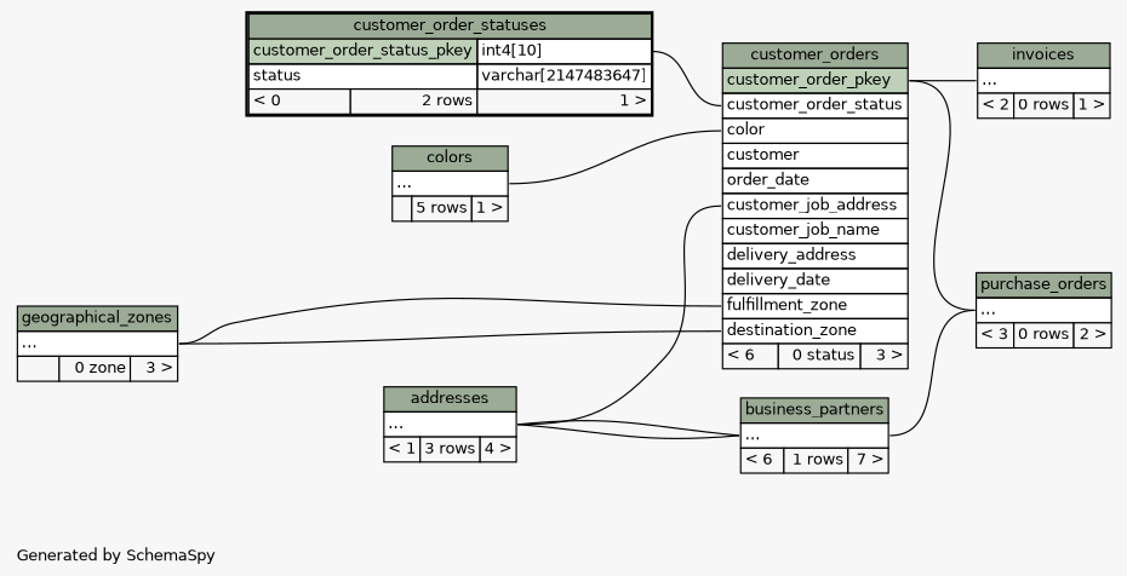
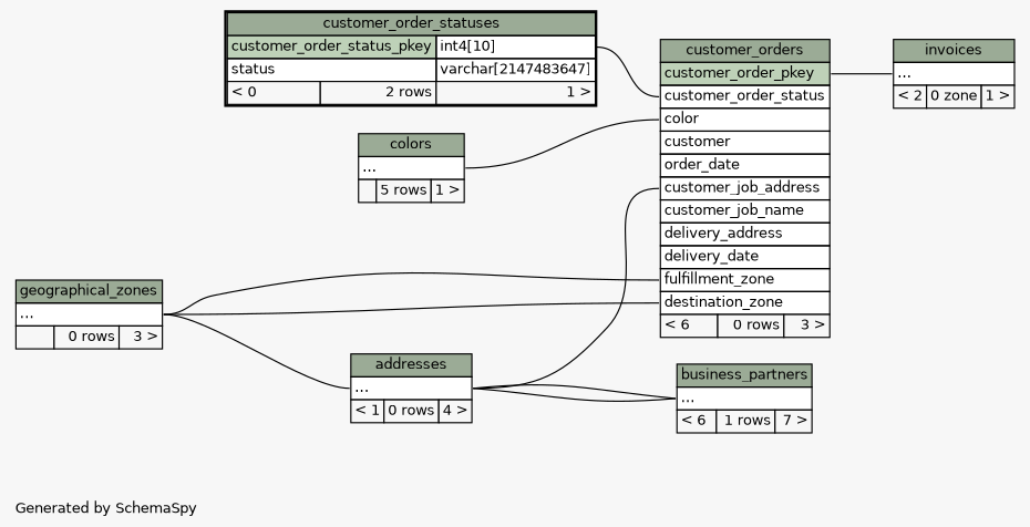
  digraph {
    bgcolor="#f7f7f7"
    fontname=Helvetica
    fontsize=11
    label="\nGenerated by SchemaSpy"
    labeljust=l
    nodesep=0.18
    rankdir=RL
    ranksep=0.46
    node [fontname=Helvetica fontsize=11 shape=plaintext]
    edge [arrowhead=none arrowsize=0.8 arrowtail=crowodot headport="elipses:e" tailport="elipses:w"]
-   n1 [label=<     <TABLE BORDER="0" CELLBORDER="1" CELLSPACING="0" BGCOLOR="#ffffff">       <TR><TD COLSPAN="3" BGCOLOR="#9bab96" ALIGN="CENTER">addresses</TD></TR>       <TR><TD PORT="elipses" COLSPAN="3" ALIGN="LEFT">...</TD></TR>       <TR><TD ALIGN="LEFT" BGCOLOR="#f7f7f7">&lt; 1</TD><TD ALIGN="RIGHT" BGCOLOR="#f7f7f7">3 rows</TD><TD ALIGN="RIGHT" BGCOLOR="#f7f7f7">4 &gt;</TD></TR>     </TABLE>>]
-   n2 [label=<     <TABLE BORDER="0" CELLBORDER="1" CELLSPACING="0" BGCOLOR="#ffffff">       <TR><TD COLSPAN="3" BGCOLOR="#9bab96" ALIGN="CENTER">geographical_zones</TD></TR>       <TR><TD PORT="elipses" COLSPAN="3" ALIGN="LEFT">...</TD></TR>       <TR><TD ALIGN="LEFT" BGCOLOR="#f7f7f7">  </TD><TD ALIGN="RIGHT" BGCOLOR="#f7f7f7">0 zone</TD><TD ALIGN="RIGHT" BGCOLOR="#f7f7f7">3 &gt;</TD></TR>     </TABLE>>]
+   n1 [label=<     <TABLE BORDER="0" CELLBORDER="1" CELLSPACING="0" BGCOLOR="#ffffff">       <TR><TD COLSPAN="3" BGCOLOR="#9bab96" ALIGN="CENTER">addresses</TD></TR>       <TR><TD PORT="elipses" COLSPAN="3" ALIGN="LEFT">...</TD></TR>       <TR><TD ALIGN="LEFT" BGCOLOR="#f7f7f7">&lt; 1</TD><TD ALIGN="RIGHT" BGCOLOR="#f7f7f7">0 rows</TD><TD ALIGN="RIGHT" BGCOLOR="#f7f7f7">4 &gt;</TD></TR>     </TABLE>>]
+   n2 [label=<     <TABLE BORDER="0" CELLBORDER="1" CELLSPACING="0" BGCOLOR="#ffffff">       <TR><TD COLSPAN="3" BGCOLOR="#9bab96" ALIGN="CENTER">geographical_zones</TD></TR>       <TR><TD PORT="elipses" COLSPAN="3" ALIGN="LEFT">...</TD></TR>       <TR><TD ALIGN="LEFT" BGCOLOR="#f7f7f7">  </TD><TD ALIGN="RIGHT" BGCOLOR="#f7f7f7">0 rows</TD><TD ALIGN="RIGHT" BGCOLOR="#f7f7f7">3 &gt;</TD></TR>     </TABLE>>]
    n3 [label=<     <TABLE BORDER="0" CELLBORDER="1" CELLSPACING="0" BGCOLOR="#ffffff">       <TR><TD COLSPAN="3" BGCOLOR="#9bab96" ALIGN="CENTER">business_partners</TD></TR>       <TR><TD PORT="elipses" COLSPAN="3" ALIGN="LEFT">...</TD></TR>       <TR><TD ALIGN="LEFT" BGCOLOR="#f7f7f7">&lt; 6</TD><TD ALIGN="RIGHT" BGCOLOR="#f7f7f7">1 rows</TD><TD ALIGN="RIGHT" BGCOLOR="#f7f7f7">7 &gt;</TD></TR>     </TABLE>>]
-   n4 [label=<     <TABLE BORDER="0" CELLBORDER="1" CELLSPACING="0" BGCOLOR="#ffffff">       <TR><TD COLSPAN="3" BGCOLOR="#9bab96" ALIGN="CENTER">customer_orders</TD></TR>       <TR><TD PORT="customer_order_pkey" COLSPAN="3" BGCOLOR="#bed1b8" ALIGN="LEFT">customer_order_pkey</TD></TR>       <TR><TD PORT="customer_order_status" COLSPAN="3" ALIGN="LEFT">customer_order_status</TD></TR>       <TR><TD PORT="color" COLSPAN="3" ALIGN="LEFT">color</TD></TR>       <TR><TD PORT="customer" COLSPAN="3" ALIGN="LEFT">customer</TD></TR>       <TR><TD PORT="order_date" COLSPAN="3" ALIGN="LEFT">order_date</TD></TR>       <TR><TD PORT="customer_job_address" COLSPAN="3" ALIGN="LEFT">customer_job_address</TD></TR>       <TR><TD PORT="customer_job_name" COLSPAN="3" ALIGN="LEFT">customer_job_name</TD></TR>       <TR><TD PORT="delivery_address" COLSPAN="3" ALIGN="LEFT">delivery_address</TD></TR>       <TR><TD PORT="delivery_date" COLSPAN="3" ALIGN="LEFT">delivery_date</TD></TR>       <TR><TD PORT="fulfillment_zone" COLSPAN="3" ALIGN="LEFT">fulfillment_zone</TD></TR>       <TR><TD PORT="destination_zone" COLSPAN="3" ALIGN="LEFT">destination_zone</TD></TR>       <TR><TD ALIGN="LEFT" BGCOLOR="#f7f7f7">&lt; 6</TD><TD ALIGN="RIGHT" BGCOLOR="#f7f7f7">0 status</TD><TD ALIGN="RIGHT" BGCOLOR="#f7f7f7">3 &gt;</TD></TR>     </TABLE>>]
+   n4 [label=<     <TABLE BORDER="0" CELLBORDER="1" CELLSPACING="0" BGCOLOR="#ffffff">       <TR><TD COLSPAN="3" BGCOLOR="#9bab96" ALIGN="CENTER">customer_orders</TD></TR>       <TR><TD PORT="customer_order_pkey" COLSPAN="3" BGCOLOR="#bed1b8" ALIGN="LEFT">customer_order_pkey</TD></TR>       <TR><TD PORT="customer_order_status" COLSPAN="3" ALIGN="LEFT">customer_order_status</TD></TR>       <TR><TD PORT="color" COLSPAN="3" ALIGN="LEFT">color</TD></TR>       <TR><TD PORT="customer" COLSPAN="3" ALIGN="LEFT">customer</TD></TR>       <TR><TD PORT="order_date" COLSPAN="3" ALIGN="LEFT">order_date</TD></TR>       <TR><TD PORT="customer_job_address" COLSPAN="3" ALIGN="LEFT">customer_job_address</TD></TR>       <TR><TD PORT="customer_job_name" COLSPAN="3" ALIGN="LEFT">customer_job_name</TD></TR>       <TR><TD PORT="delivery_address" COLSPAN="3" ALIGN="LEFT">delivery_address</TD></TR>       <TR><TD PORT="delivery_date" COLSPAN="3" ALIGN="LEFT">delivery_date</TD></TR>       <TR><TD PORT="fulfillment_zone" COLSPAN="3" ALIGN="LEFT">fulfillment_zone</TD></TR>       <TR><TD PORT="destination_zone" COLSPAN="3" ALIGN="LEFT">destination_zone</TD></TR>       <TR><TD ALIGN="LEFT" BGCOLOR="#f7f7f7">&lt; 6</TD><TD ALIGN="RIGHT" BGCOLOR="#f7f7f7">0 rows</TD><TD ALIGN="RIGHT" BGCOLOR="#f7f7f7">3 &gt;</TD></TR>     </TABLE>>]
    n5 [label=<     <TABLE BORDER="0" CELLBORDER="1" CELLSPACING="0" BGCOLOR="#ffffff">       <TR><TD COLSPAN="3" BGCOLOR="#9bab96" ALIGN="CENTER">colors</TD></TR>       <TR><TD PORT="elipses" COLSPAN="3" ALIGN="LEFT">...</TD></TR>       <TR><TD ALIGN="LEFT" BGCOLOR="#f7f7f7">  </TD><TD ALIGN="RIGHT" BGCOLOR="#f7f7f7">5 rows</TD><TD ALIGN="RIGHT" BGCOLOR="#f7f7f7">1 &gt;</TD></TR>     </TABLE>>]
    n6 [label=<     <TABLE BORDER="2" CELLBORDER="1" CELLSPACING="0" BGCOLOR="#ffffff">       <TR><TD COLSPAN="3" BGCOLOR="#9bab96" ALIGN="CENTER">customer_order_statuses</TD></TR>       <TR><TD PORT="customer_order_status_pkey" COLSPAN="2" BGCOLOR="#bed1b8" ALIGN="LEFT">customer_order_status_pkey</TD><TD PORT="customer_order_status_pkey.type" ALIGN="LEFT">int4[10]</TD></TR>       <TR><TD PORT="status" COLSPAN="2" ALIGN="LEFT">status</TD><TD PORT="status.type" ALIGN="LEFT">varchar[2147483647]</TD></TR>       <TR><TD ALIGN="LEFT" BGCOLOR="#f7f7f7">&lt; 0</TD><TD ALIGN="RIGHT" BGCOLOR="#f7f7f7">2 rows</TD><TD ALIGN="RIGHT" BGCOLOR="#f7f7f7">1 &gt;</TD></TR>     </TABLE>>]
-   n7 [label=<     <TABLE BORDER="0" CELLBORDER="1" CELLSPACING="0" BGCOLOR="#ffffff">       <TR><TD COLSPAN="3" BGCOLOR="#9bab96" ALIGN="CENTER">purchase_orders</TD></TR>       <TR><TD PORT="elipses" COLSPAN="3" ALIGN="LEFT">...</TD></TR>       <TR><TD ALIGN="LEFT" BGCOLOR="#f7f7f7">&lt; 3</TD><TD ALIGN="RIGHT" BGCOLOR="#f7f7f7">0 rows</TD><TD ALIGN="RIGHT" BGCOLOR="#f7f7f7">2 &gt;</TD></TR>     </TABLE>>]
-   n8 [label=<     <TABLE BORDER="0" CELLBORDER="1" CELLSPACING="0" BGCOLOR="#ffffff">       <TR><TD COLSPAN="3" BGCOLOR="#9bab96" ALIGN="CENTER">invoices</TD></TR>       <TR><TD PORT="elipses" COLSPAN="3" ALIGN="LEFT">...</TD></TR>       <TR><TD ALIGN="LEFT" BGCOLOR="#f7f7f7">&lt; 2</TD><TD ALIGN="RIGHT" BGCOLOR="#f7f7f7">0 rows</TD><TD ALIGN="RIGHT" BGCOLOR="#f7f7f7">1 &gt;</TD></TR>     </TABLE>>]
+   n8 [label=<     <TABLE BORDER="0" CELLBORDER="1" CELLSPACING="0" BGCOLOR="#ffffff">       <TR><TD COLSPAN="3" BGCOLOR="#9bab96" ALIGN="CENTER">invoices</TD></TR>       <TR><TD PORT="elipses" COLSPAN="3" ALIGN="LEFT">...</TD></TR>       <TR><TD ALIGN="LEFT" BGCOLOR="#f7f7f7">&lt; 2</TD><TD ALIGN="RIGHT" BGCOLOR="#f7f7f7">0 zone</TD><TD ALIGN="RIGHT" BGCOLOR="#f7f7f7">1 &gt;</TD></TR>     </TABLE>>]
+   n1 -> n2
    n3 -> n1
    n3 -> n1
    n4 -> n1 [tailport="customer_job_address:w"]
    n4 -> n2 [tailport="destination_zone:w"]
    n4 -> n2 [tailport="fulfillment_zone:w"]
    n4 -> n5 [tailport="color:w"]
    n4 -> n6 [headport="customer_order_status_pkey.type:e" tailport="customer_order_status:w"]
-   n7 -> n3
-   n7 -> n4 [headport="customer_order_pkey:e"]
    n8 -> n4 [headport="customer_order_pkey:e"]
  }
